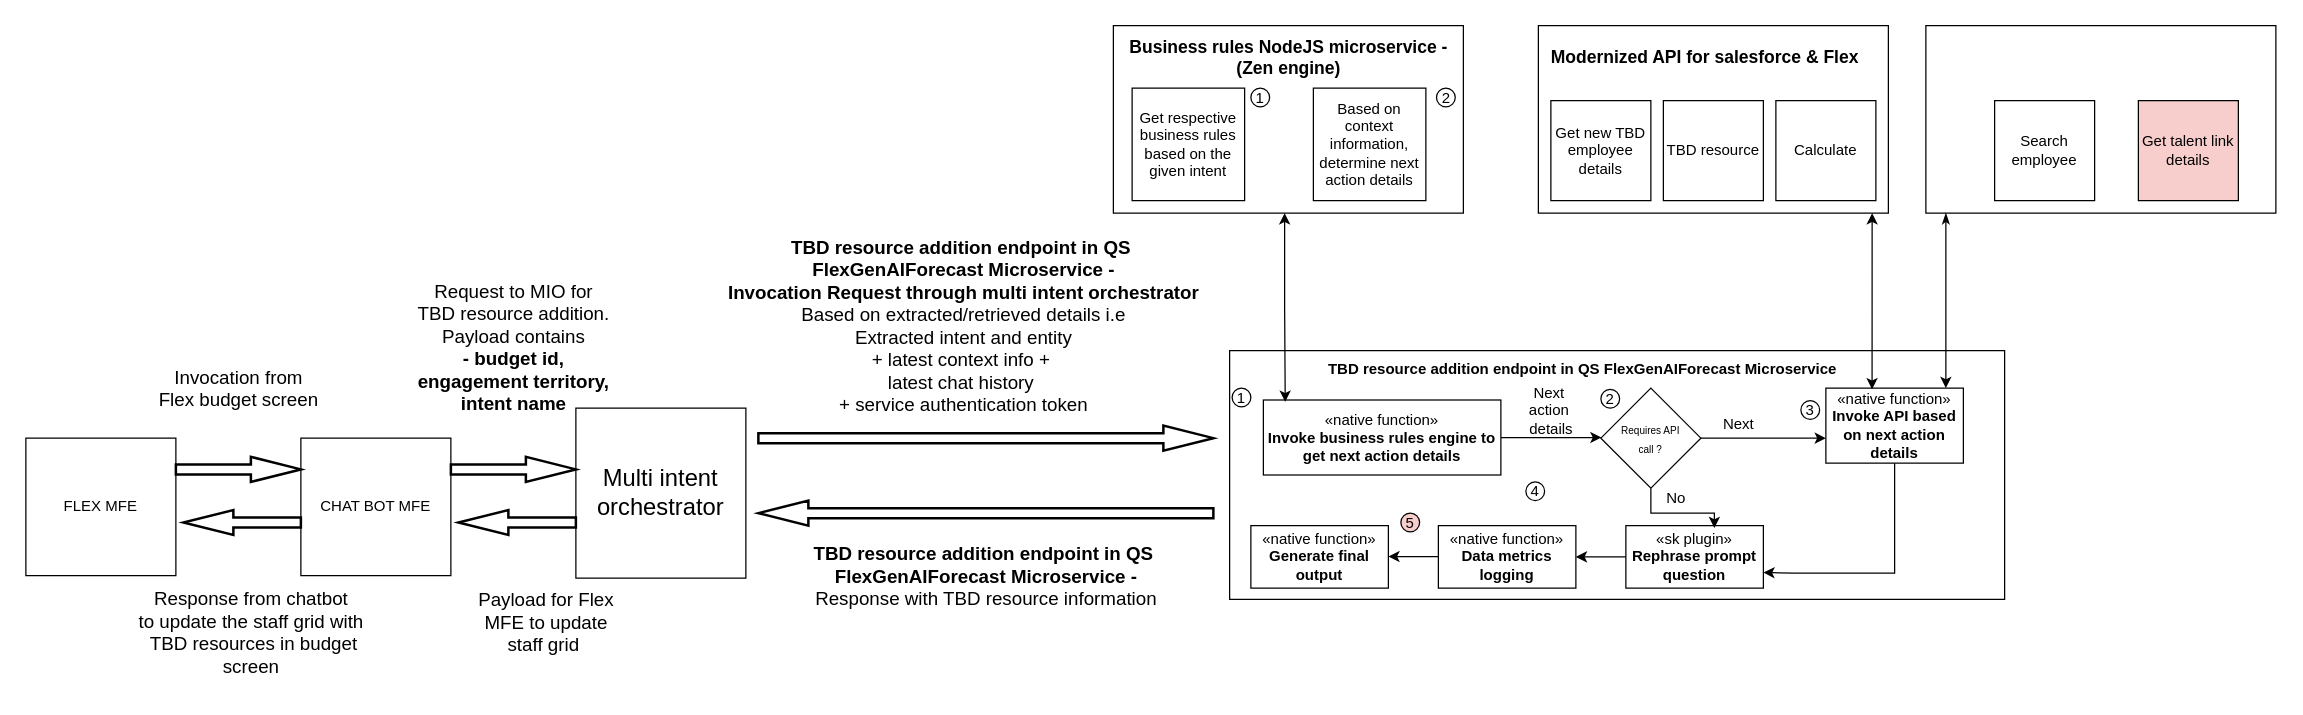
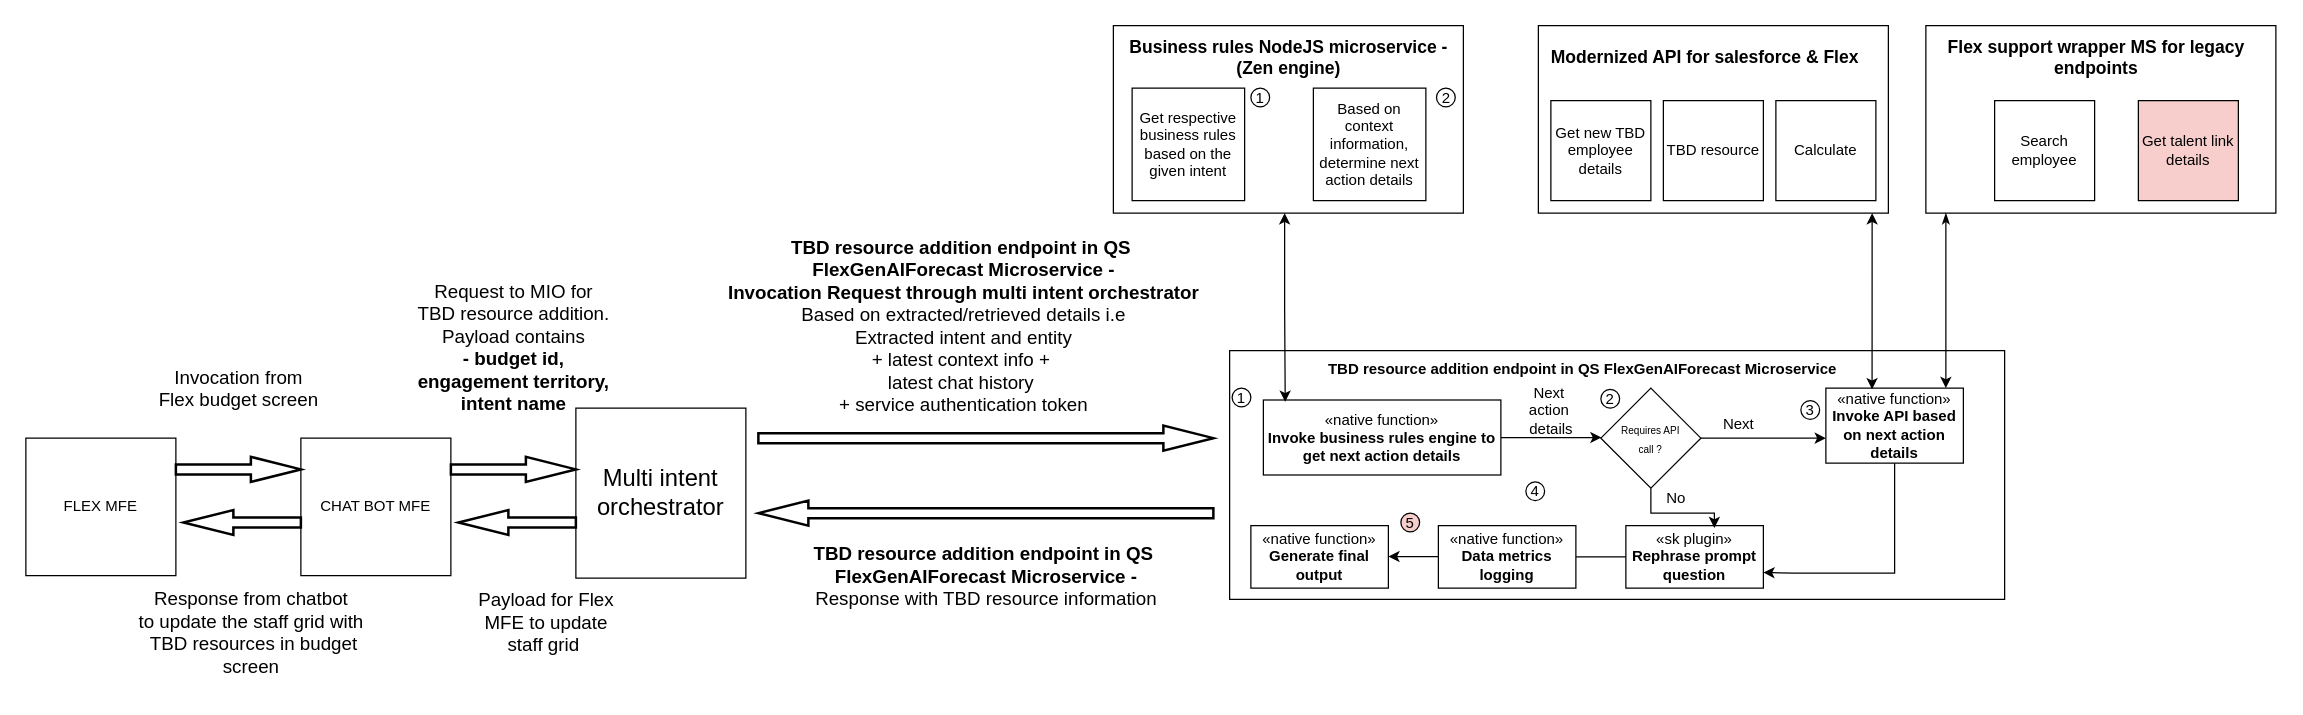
  <mxCell id="0" />
  <mxCell id="1" parent="0" />
  <mxCell id="2" value="&lt;font style=&quot;font-size: 19px;&quot;&gt;Multi intent orchestrator&lt;/font&gt;" style="whiteSpace=wrap;html=1;aspect=fixed;" parent="1" vertex="1"><mxGeometry x="460" y="326" width="136" height="136" as="geometry" /></mxCell>
  <mxCell id="3" value="" style="rounded=0;whiteSpace=wrap;html=1;" parent="1" vertex="1"><mxGeometry x="983" y="280" width="620" height="199" as="geometry" /></mxCell>
  <mxCell id="4" value="" style="verticalLabelPosition=bottom;verticalAlign=top;html=1;strokeWidth=2;shape=mxgraph.arrows2.arrow;dy=0.6;dx=40;notch=0;" parent="1" vertex="1"><mxGeometry x="606" y="340" width="364" height="20" as="geometry" /></mxCell>
  <mxCell id="5" value="" style="verticalLabelPosition=bottom;verticalAlign=top;html=1;strokeWidth=2;shape=mxgraph.arrows2.arrow;dy=0.6;dx=40;notch=0;rotation=-180;" parent="1" vertex="1"><mxGeometry x="606" y="400" width="364" height="20" as="geometry" /></mxCell>
  <mxCell id="6" value="&lt;b&gt;&lt;font style=&quot;font-size: 15px;&quot;&gt;TBD resource addition endpoint in QS&amp;nbsp;&lt;/font&gt;&lt;/b&gt;&lt;div&gt;&lt;b&gt;&lt;font style=&quot;font-size: 15px;&quot;&gt;FlexGenAIForecast Microservice -&lt;/font&gt;&lt;/b&gt;&lt;div&gt;&lt;span style=&quot;font-size: 15px;&quot;&gt;Response with TBD resource information&lt;/span&gt;&lt;/div&gt;&lt;/div&gt;" style="text;html=1;align=center;verticalAlign=middle;resizable=0;points=[];autosize=1;strokeColor=none;fillColor=none;" parent="1" vertex="1"><mxGeometry x="638" y="425" width="300" height="70" as="geometry" /></mxCell>
  <mxCell id="7" value="&lt;div&gt;&lt;span style=&quot;font-size: 15px;&quot;&gt;&lt;b&gt;TBD resource addition endpoint in QS&amp;nbsp;&lt;/b&gt;&lt;/span&gt;&lt;/div&gt;&lt;div&gt;&lt;span style=&quot;font-size: 15px;&quot;&gt;&lt;b&gt;FlexGenAIForecast Microservice -&lt;/b&gt;&lt;/span&gt;&lt;/div&gt;&lt;div&gt;&lt;span style=&quot;font-size: 15px;&quot;&gt;&lt;b&gt;Invocation Request through multi intent orchestrator&lt;/b&gt;&lt;/span&gt;&lt;/div&gt;&lt;div&gt;&lt;span style=&quot;font-size: 15px;&quot;&gt;Based on extracted/retrieved details i.e&lt;/span&gt;&lt;/div&gt;&lt;div&gt;&lt;span style=&quot;font-size: 15px;&quot;&gt;Extracted intent and entity&lt;/span&gt;&lt;/div&gt;&lt;div&gt;&lt;span style=&quot;font-size: 15px;&quot;&gt;+ latest context info +&amp;nbsp;&lt;/span&gt;&lt;/div&gt;&lt;div&gt;&lt;span style=&quot;font-size: 15px;&quot;&gt;latest chat history&amp;nbsp;&lt;/span&gt;&lt;/div&gt;&lt;div&gt;&lt;span style=&quot;font-size: 15px;&quot;&gt;+ service authentication token&lt;/span&gt;&lt;/div&gt;" style="text;html=1;align=center;verticalAlign=middle;resizable=0;points=[];autosize=1;strokeColor=none;fillColor=none;" parent="1" vertex="1"><mxGeometry x="570" y="180" width="400" height="160" as="geometry" /></mxCell>
  <mxCell id="8" value="«native function»&lt;br&gt;&lt;b&gt;Generate final output&lt;/b&gt;" style="html=1;whiteSpace=wrap;" parent="1" vertex="1"><mxGeometry x="1000" y="420" width="110" height="50" as="geometry" /></mxCell>
  <mxCell id="9" value="«native function»&lt;br&gt;&lt;b&gt;Data metrics logging&lt;/b&gt;" style="html=1;whiteSpace=wrap;" parent="1" vertex="1"><mxGeometry x="1150" y="420" width="110" height="50" as="geometry" /></mxCell>
  <mxCell id="10" value="«sk plugin»&lt;br&gt;&lt;b&gt;Rephrase prompt question&lt;/b&gt;" style="html=1;whiteSpace=wrap;" parent="1" vertex="1"><mxGeometry x="1300" y="420" width="110" height="50" as="geometry" /></mxCell>
- <mxCell id="11" value="" style="endArrow=classic;html=1;rounded=0;exitX=0;exitY=0.5;exitDx=0;exitDy=0;entryX=1;entryY=0.5;entryDx=0;entryDy=0;" parent="1" source="10" target="9" edge="1"><mxGeometry width="50" height="50" relative="1" as="geometry"><mxPoint x="1300" y="442.95" as="sourcePoint" /><mxPoint x="1166.5" y="379.999" as="targetPoint" /></mxGeometry></mxCell>
+ <mxCell id="11" value="" style="endArrow=none;html=1;rounded=0;exitX=0;exitY=0.5;exitDx=0;exitDy=0;entryX=1;entryY=0.5;entryDx=0;entryDy=0;" parent="1" source="10" target="9" edge="1"><mxGeometry width="50" height="50" relative="1" as="geometry"><mxPoint x="1300" y="442.95" as="sourcePoint" /><mxPoint x="1166.5" y="379.999" as="targetPoint" /></mxGeometry></mxCell>
  <mxCell id="12" value="" style="endArrow=classic;html=1;rounded=0;exitX=0;exitY=0.5;exitDx=0;exitDy=0;entryX=1;entryY=0.5;entryDx=0;entryDy=0;" parent="1" edge="1"><mxGeometry width="50" height="50" relative="1" as="geometry"><mxPoint x="1150" y="444.7" as="sourcePoint" /><mxPoint x="1110" y="444.7" as="targetPoint" /></mxGeometry></mxCell>
  <mxCell id="13" value="5" style="ellipse;whiteSpace=wrap;html=1;aspect=fixed;fillColor=#f8cecc;" parent="1" vertex="1"><mxGeometry x="1120" y="410" width="15" height="15" as="geometry" /></mxCell>
  <mxCell id="14" style="edgeStyle=orthogonalEdgeStyle;rounded=0;orthogonalLoop=1;jettySize=auto;html=1;" parent="1" source="15" target="19" edge="1"><mxGeometry relative="1" as="geometry"><Array as="points"><mxPoint x="1220" y="350" /><mxPoint x="1220" y="350" /></Array></mxGeometry></mxCell>
  <mxCell id="15" value="«native function»&lt;br&gt;&lt;b&gt;Invoke business rules engine to get next action details&lt;/b&gt;" style="html=1;whiteSpace=wrap;" parent="1" vertex="1"><mxGeometry x="1010" y="319.5" width="190" height="60" as="geometry" /></mxCell>
  <mxCell id="16" style="edgeStyle=orthogonalEdgeStyle;rounded=0;orthogonalLoop=1;jettySize=auto;html=1;entryX=1;entryY=0.75;entryDx=0;entryDy=0;" parent="1" source="17" target="10" edge="1"><mxGeometry relative="1" as="geometry"><Array as="points"><mxPoint x="1515" y="458" /><mxPoint x="1435" y="458" /></Array></mxGeometry></mxCell>
  <mxCell id="17" value="«native function»&lt;br&gt;&lt;b&gt;Invoke API based on next action details&lt;/b&gt;" style="html=1;whiteSpace=wrap;" parent="1" vertex="1"><mxGeometry x="1460" y="310" width="110" height="60" as="geometry" /></mxCell>
  <mxCell id="18" style="edgeStyle=orthogonalEdgeStyle;rounded=0;orthogonalLoop=1;jettySize=auto;html=1;" parent="1" source="19" target="17" edge="1"><mxGeometry relative="1" as="geometry"><Array as="points"><mxPoint x="1440" y="350" /><mxPoint x="1440" y="350" /></Array></mxGeometry></mxCell>
  <mxCell id="19" value="&lt;font style=&quot;font-size: 8px; line-height: 50%;&quot;&gt;Requires API &lt;br&gt;call ?&lt;/font&gt;" style="rhombus;whiteSpace=wrap;html=1;" parent="1" vertex="1"><mxGeometry x="1280" y="310" width="80" height="80" as="geometry" /></mxCell>
  <mxCell id="20" value="4" style="ellipse;whiteSpace=wrap;html=1;aspect=fixed;" parent="1" vertex="1"><mxGeometry x="1220" y="385" width="15" height="15" as="geometry" /></mxCell>
  <mxCell id="21" value="1" style="ellipse;whiteSpace=wrap;html=1;aspect=fixed;" parent="1" vertex="1"><mxGeometry x="985" y="310" width="15" height="15" as="geometry" /></mxCell>
  <mxCell id="22" value="2" style="ellipse;whiteSpace=wrap;html=1;aspect=fixed;" parent="1" vertex="1"><mxGeometry x="1280" y="311" width="15" height="15" as="geometry" /></mxCell>
  <mxCell id="23" value="3" style="ellipse;whiteSpace=wrap;html=1;aspect=fixed;" parent="1" vertex="1"><mxGeometry x="1440" y="320" width="15" height="15" as="geometry" /></mxCell>
  <mxCell id="24" style="edgeStyle=orthogonalEdgeStyle;rounded=0;orthogonalLoop=1;jettySize=auto;html=1;entryX=0.644;entryY=0.038;entryDx=0;entryDy=0;entryPerimeter=0;" parent="1" source="19" target="10" edge="1"><mxGeometry relative="1" as="geometry" /></mxCell>
  <mxCell id="25" value="Next&amp;nbsp;&lt;div&gt;action&amp;nbsp;&lt;/div&gt;&lt;div&gt;details&lt;/div&gt;" style="text;html=1;align=center;verticalAlign=middle;resizable=0;points=[];autosize=1;strokeColor=none;fillColor=none;" parent="1" vertex="1"><mxGeometry x="1210" y="297.5" width="60" height="60" as="geometry" /></mxCell>
  <mxCell id="26" value="Next&lt;div&gt;&lt;br&gt;&lt;/div&gt;" style="text;html=1;align=center;verticalAlign=middle;resizable=0;points=[];autosize=1;strokeColor=none;fillColor=none;" parent="1" vertex="1"><mxGeometry x="1370" y="326" width="40" height="40" as="geometry" /></mxCell>
  <mxCell id="27" value="No&lt;div&gt;&lt;br&gt;&lt;/div&gt;" style="text;html=1;align=center;verticalAlign=middle;resizable=0;points=[];autosize=1;strokeColor=none;fillColor=none;" parent="1" vertex="1"><mxGeometry x="1320" y="385" width="40" height="40" as="geometry" /></mxCell>
  <mxCell id="28" value="&lt;div&gt;&lt;b&gt;TBD resource addition endpoint in QS&amp;nbsp;&lt;/b&gt;&lt;b style=&quot;background-color: initial;&quot;&gt;FlexGenAIForecast Microservice&lt;/b&gt;&lt;/div&gt;" style="text;html=1;align=center;verticalAlign=middle;resizable=0;points=[];autosize=1;strokeColor=none;fillColor=none;" parent="1" vertex="1"><mxGeometry x="1050" y="280" width="430" height="30" as="geometry" /></mxCell>
  <mxCell id="29" value="" style="rounded=0;whiteSpace=wrap;html=1;" parent="1" vertex="1"><mxGeometry x="890" y="20" width="280" height="150" as="geometry" /></mxCell>
  <mxCell id="30" value="" style="rounded=0;whiteSpace=wrap;html=1;" parent="1" vertex="1"><mxGeometry x="1230" y="20" width="280" height="150" as="geometry" /></mxCell>
  <mxCell id="31" value="" style="rounded=0;whiteSpace=wrap;html=1;" parent="1" vertex="1"><mxGeometry x="1540" y="20" width="280" height="150" as="geometry" /></mxCell>
  <mxCell id="32" value="Get new TBD employee details" style="whiteSpace=wrap;html=1;aspect=fixed;" parent="1" vertex="1"><mxGeometry x="1240" y="80" width="80" height="80" as="geometry" /></mxCell>
  <mxCell id="33" value="TBD resource" style="whiteSpace=wrap;html=1;aspect=fixed;" parent="1" vertex="1"><mxGeometry x="1330" y="80" width="80" height="80" as="geometry" /></mxCell>
  <mxCell id="34" value="Calculate" style="whiteSpace=wrap;html=1;aspect=fixed;" parent="1" vertex="1"><mxGeometry x="1420" y="80" width="80" height="80" as="geometry" /></mxCell>
  <mxCell id="35" value="&lt;font style=&quot;font-size: 14px;&quot;&gt;&lt;b&gt;Modernized API for salesforce &amp;amp; Flex&lt;/b&gt;&lt;/font&gt;" style="text;html=1;align=center;verticalAlign=middle;whiteSpace=wrap;rounded=0;" parent="1" vertex="1"><mxGeometry x="1230" y="30" width="267" height="30" as="geometry" /></mxCell>
  <mxCell id="36" value="Search employee" style="whiteSpace=wrap;html=1;aspect=fixed;" parent="1" vertex="1"><mxGeometry x="1595" y="80" width="80" height="80" as="geometry" /></mxCell>
  <mxCell id="37" value="Get talent link details" style="whiteSpace=wrap;html=1;aspect=fixed;fillColor=#f8cecc;" parent="1" vertex="1"><mxGeometry x="1710" y="80" width="80" height="80" as="geometry" /></mxCell>
+ <mxCell id="38" value="&lt;font style=&quot;font-size: 14px;&quot;&gt;&lt;b&gt;Flex support wrapper MS for legacy endpoints&lt;/b&gt;&lt;/font&gt;" style="text;html=1;align=center;verticalAlign=middle;whiteSpace=wrap;rounded=0;" parent="1" vertex="1"><mxGeometry x="1543" y="30" width="267" height="30" as="geometry" /></mxCell>
  <mxCell id="39" value="Get respective business rules based on the given intent" style="whiteSpace=wrap;html=1;aspect=fixed;" parent="1" vertex="1"><mxGeometry x="905" y="70" width="90" height="90" as="geometry" /></mxCell>
  <mxCell id="40" value="Based on context information, determine next action details" style="whiteSpace=wrap;html=1;aspect=fixed;" parent="1" vertex="1"><mxGeometry x="1050" y="70" width="90" height="90" as="geometry" /></mxCell>
  <mxCell id="41" value="1" style="ellipse;whiteSpace=wrap;html=1;aspect=fixed;" parent="1" vertex="1"><mxGeometry x="1000" y="70" width="15" height="15" as="geometry" /></mxCell>
  <mxCell id="42" value="2" style="ellipse;whiteSpace=wrap;html=1;aspect=fixed;" parent="1" vertex="1"><mxGeometry x="1148.5" y="70" width="15" height="15" as="geometry" /></mxCell>
  <mxCell id="43" value="&lt;font style=&quot;font-size: 14px;&quot;&gt;&lt;b&gt;Business rules NodeJS microservice - (Zen engine)&lt;/b&gt;&lt;/font&gt;" style="text;html=1;align=center;verticalAlign=middle;whiteSpace=wrap;rounded=0;" parent="1" vertex="1"><mxGeometry x="896.5" y="30" width="267" height="30" as="geometry" /></mxCell>
  <mxCell id="44" style="edgeStyle=orthogonalEdgeStyle;rounded=0;orthogonalLoop=1;jettySize=auto;html=1;entryX=0.092;entryY=0.024;entryDx=0;entryDy=0;entryPerimeter=0;startArrow=classic;startFill=1;" parent="1" source="29" target="15" edge="1"><mxGeometry relative="1" as="geometry"><Array as="points"><mxPoint x="1027" y="245" /><mxPoint x="1028" y="245" /></Array></mxGeometry></mxCell>
  <mxCell id="45" style="edgeStyle=orthogonalEdgeStyle;rounded=0;orthogonalLoop=1;jettySize=auto;html=1;entryX=0.336;entryY=0.015;entryDx=0;entryDy=0;entryPerimeter=0;startArrow=classic;startFill=1;" parent="1" source="30" target="17" edge="1"><mxGeometry relative="1" as="geometry"><Array as="points"><mxPoint x="1497" y="200" /><mxPoint x="1497" y="200" /></Array></mxGeometry></mxCell>
  <mxCell id="46" style="edgeStyle=orthogonalEdgeStyle;rounded=0;orthogonalLoop=1;jettySize=auto;html=1;startArrow=classicThin;startFill=1;" parent="1" source="31" edge="1"><mxGeometry relative="1" as="geometry"><mxPoint x="1556" y="310" as="targetPoint" /><Array as="points"><mxPoint x="1556" y="210" /><mxPoint x="1556" y="210" /></Array></mxGeometry></mxCell>
  <mxCell id="47" value="CHAT BOT MFE" style="rounded=0;whiteSpace=wrap;html=1;" parent="1" vertex="1"><mxGeometry x="240" y="350" width="120" height="110" as="geometry" /></mxCell>
  <mxCell id="48" value="" style="verticalLabelPosition=bottom;verticalAlign=top;html=1;strokeWidth=2;shape=mxgraph.arrows2.arrow;dy=0.6;dx=40;notch=0;" parent="1" vertex="1"><mxGeometry x="360" y="365" width="100" height="20" as="geometry" /></mxCell>
  <mxCell id="49" value="" style="verticalLabelPosition=bottom;verticalAlign=top;html=1;strokeWidth=2;shape=mxgraph.arrows2.arrow;dy=0.6;dx=40;notch=0;rotation=-180;" parent="1" vertex="1"><mxGeometry x="366" y="407.5" width="94" height="20" as="geometry" /></mxCell>
  <mxCell id="50" value="FLEX MFE" style="rounded=0;whiteSpace=wrap;html=1;" vertex="1" parent="1"><mxGeometry x="20" y="350" width="120" height="110" as="geometry" /></mxCell>
  <mxCell id="51" value="" style="verticalLabelPosition=bottom;verticalAlign=top;html=1;strokeWidth=2;shape=mxgraph.arrows2.arrow;dy=0.6;dx=40;notch=0;" vertex="1" parent="1"><mxGeometry x="140" y="365" width="100" height="20" as="geometry" /></mxCell>
  <mxCell id="52" value="" style="verticalLabelPosition=bottom;verticalAlign=top;html=1;strokeWidth=2;shape=mxgraph.arrows2.arrow;dy=0.6;dx=40;notch=0;rotation=-180;" vertex="1" parent="1"><mxGeometry x="146" y="407.5" width="94" height="20" as="geometry" /></mxCell>
  <mxCell id="53" value="&lt;span style=&quot;font-size: 15px;&quot;&gt;Response from chatbot &lt;br&gt;to update the staff grid with&lt;br&gt;&amp;nbsp;TBD resources&amp;nbsp;&lt;/span&gt;&lt;span style=&quot;font-size: 15px;&quot;&gt;in budget &lt;br&gt;screen&lt;/span&gt;&lt;span style=&quot;font-size: 15px;&quot;&gt;&lt;/span&gt;" style="text;html=1;align=center;verticalAlign=middle;resizable=0;points=[];autosize=1;strokeColor=none;fillColor=none;" vertex="1" parent="1"><mxGeometry x="100" y="460" width="200" height="90" as="geometry" /></mxCell>
  <mxCell id="54" value="&lt;span style=&quot;font-size: 15px;&quot;&gt;Invocation from &lt;br&gt;Flex budget screen&lt;/span&gt;" style="text;html=1;align=center;verticalAlign=middle;resizable=0;points=[];autosize=1;strokeColor=none;fillColor=none;" vertex="1" parent="1"><mxGeometry x="115" y="285" width="150" height="50" as="geometry" /></mxCell>
  <mxCell id="55" value="&lt;span style=&quot;font-size: 15px;&quot;&gt;Request to MIO for &lt;br&gt;TBD resource addition.&lt;br&gt;Payload contains&lt;br&gt;&lt;b&gt;- budget id, &lt;br&gt;engagement territory, &lt;br&gt;intent name&lt;/b&gt;&lt;br&gt;&lt;br&gt;&lt;/span&gt;" style="text;html=1;align=center;verticalAlign=middle;resizable=0;points=[];autosize=1;strokeColor=none;fillColor=none;" vertex="1" parent="1"><mxGeometry x="320" y="216" width="180" height="140" as="geometry" /></mxCell>
  <mxCell id="56" value="&lt;span style=&quot;font-size: 15px;&quot;&gt;Payload for Flex &lt;br&gt;MFE to update &lt;br&gt;staff grid&amp;nbsp;&lt;/span&gt;" style="text;html=1;align=center;verticalAlign=middle;resizable=0;points=[];autosize=1;strokeColor=none;fillColor=none;" vertex="1" parent="1"><mxGeometry x="371" y="462" width="130" height="70" as="geometry" /></mxCell>
